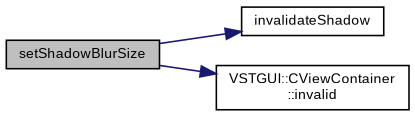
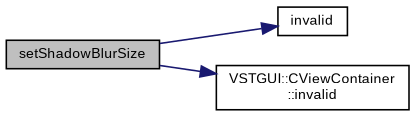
  digraph {
    rankdir=LR
    node [color=black fontname=Arial fontsize=9 shape=record]
    edge [color=midnightblue fontname=Arial fontsize=9 labelfontname=Arial labelfontsize=9 style=solid]
    n1 [fillcolor=grey75 fontcolor=black height=0.2 label=setShadowBlurSize style=filled width=0.4]
-   n2 [height=0.2 label=invalidateShadow width=0.4]
+   n2 [height=0.2 label=invalid width=0.4]
    n3 [height=0.2 label="VSTGUI::CViewContainer\l::invalid" width=0.4]
    n1 -> n2
    n1 -> n3
  }
